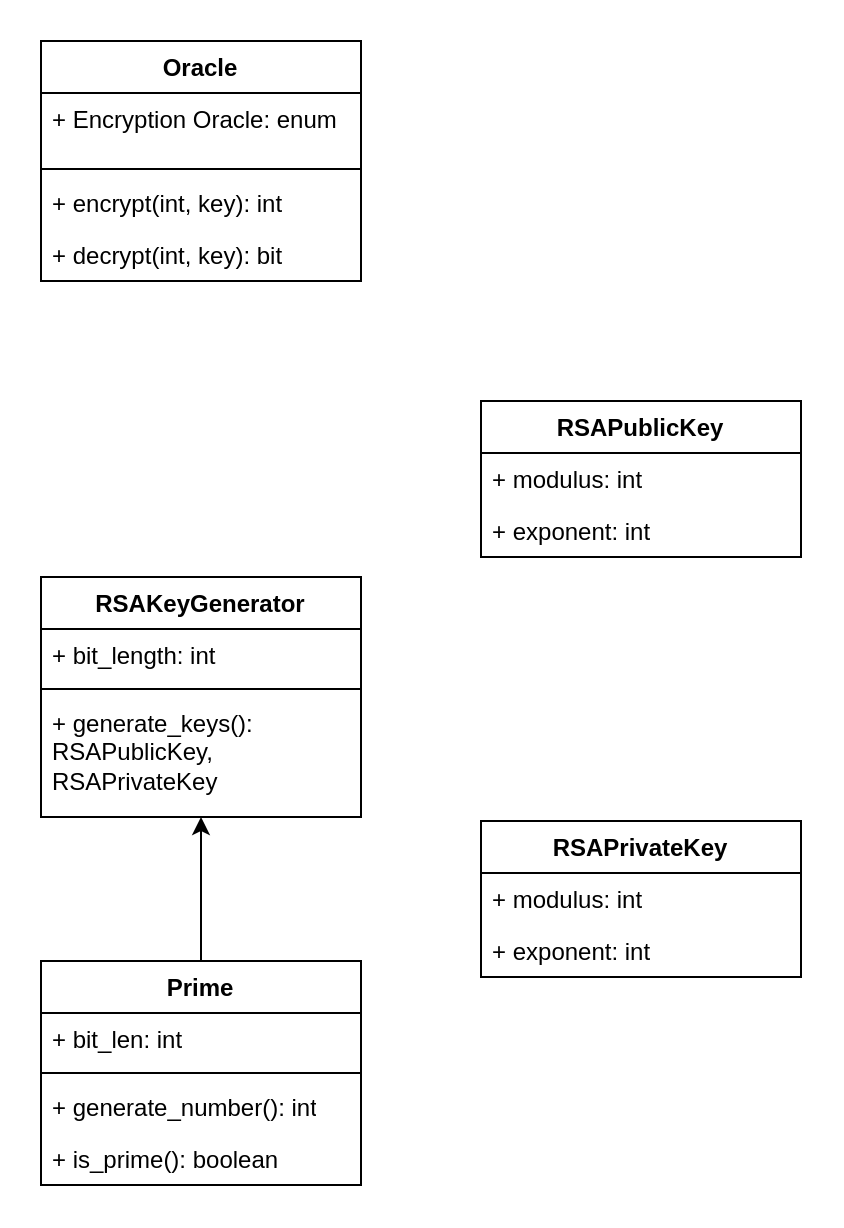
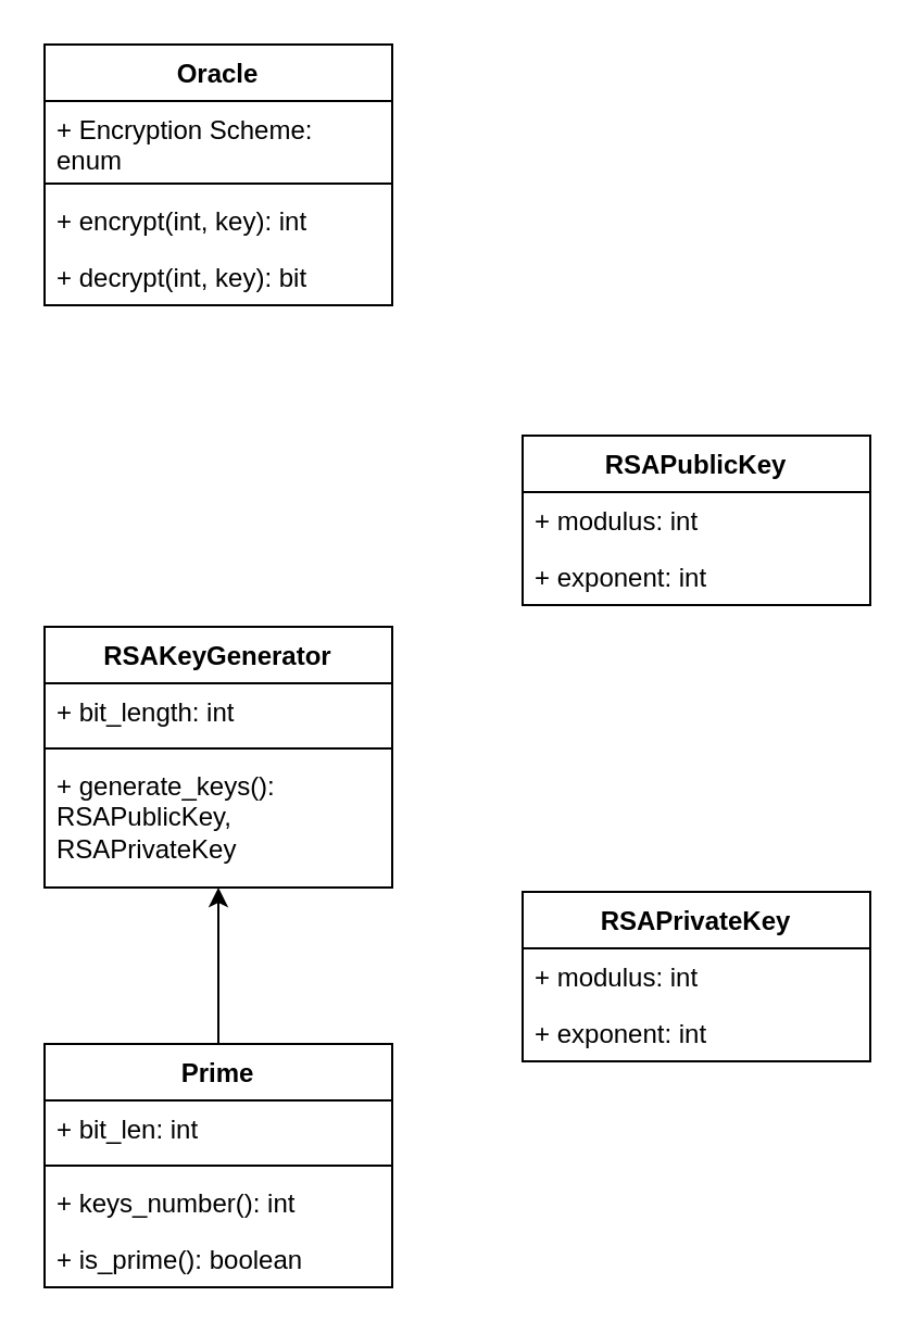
  <mxCell id="0" />
  <mxCell id="1" parent="0" />
  <mxCell id="2" value="" style="edgeStyle=orthogonalEdgeStyle;rounded=0;orthogonalLoop=1;jettySize=auto;html=1;" edge="1" parent="1" source="3" target="8"><mxGeometry relative="1" as="geometry" /></mxCell>
  <mxCell id="3" value="Prime" style="swimlane;fontStyle=1;align=center;verticalAlign=top;childLayout=stackLayout;horizontal=1;startSize=26;horizontalStack=0;resizeParent=1;resizeParentMax=0;resizeLast=0;collapsible=1;marginBottom=0;whiteSpace=wrap;html=1;" vertex="1" parent="1"><mxGeometry x="20" y="480" width="160" height="112" as="geometry" /></mxCell>
  <mxCell id="4" value="+ bit_len: int" style="text;strokeColor=none;fillColor=none;align=left;verticalAlign=top;spacingLeft=4;spacingRight=4;overflow=hidden;rotatable=0;points=[[0,0.5],[1,0.5]];portConstraint=eastwest;whiteSpace=wrap;html=1;" vertex="1" parent="3"><mxGeometry y="26" width="160" height="26" as="geometry" /></mxCell>
  <mxCell id="5" value="" style="line;strokeWidth=1;fillColor=none;align=left;verticalAlign=middle;spacingTop=-1;spacingLeft=3;spacingRight=3;rotatable=0;labelPosition=right;points=[];portConstraint=eastwest;strokeColor=inherit;" vertex="1" parent="3"><mxGeometry y="52" width="160" height="8" as="geometry" /></mxCell>
- <mxCell id="6" value="&lt;div&gt;+ generate_number(): int&lt;/div&gt;" style="text;strokeColor=none;fillColor=none;align=left;verticalAlign=top;spacingLeft=4;spacingRight=4;overflow=hidden;rotatable=0;points=[[0,0.5],[1,0.5]];portConstraint=eastwest;whiteSpace=wrap;html=1;" vertex="1" parent="3"><mxGeometry y="60" width="160" height="26" as="geometry" /></mxCell>
+ <mxCell id="6" value="&lt;div&gt;+ keys_number(): int&lt;/div&gt;" style="text;strokeColor=none;fillColor=none;align=left;verticalAlign=top;spacingLeft=4;spacingRight=4;overflow=hidden;rotatable=0;points=[[0,0.5],[1,0.5]];portConstraint=eastwest;whiteSpace=wrap;html=1;" vertex="1" parent="3"><mxGeometry y="60" width="160" height="26" as="geometry" /></mxCell>
  <mxCell id="7" value="&lt;div&gt;+ is_prime(): boolean&lt;br&gt;&lt;/div&gt;" style="text;strokeColor=none;fillColor=none;align=left;verticalAlign=top;spacingLeft=4;spacingRight=4;overflow=hidden;rotatable=0;points=[[0,0.5],[1,0.5]];portConstraint=eastwest;whiteSpace=wrap;html=1;" vertex="1" parent="3"><mxGeometry y="86" width="160" height="26" as="geometry" /></mxCell>
  <mxCell id="8" value="RSAKeyGenerator" style="swimlane;fontStyle=1;align=center;verticalAlign=top;childLayout=stackLayout;horizontal=1;startSize=26;horizontalStack=0;resizeParent=1;resizeParentMax=0;resizeLast=0;collapsible=1;marginBottom=0;whiteSpace=wrap;html=1;" vertex="1" parent="1"><mxGeometry x="20" y="288" width="160" height="120" as="geometry" /></mxCell>
  <mxCell id="9" value="+ bit_length: int" style="text;strokeColor=none;fillColor=none;align=left;verticalAlign=top;spacingLeft=4;spacingRight=4;overflow=hidden;rotatable=0;points=[[0,0.5],[1,0.5]];portConstraint=eastwest;whiteSpace=wrap;html=1;" vertex="1" parent="8"><mxGeometry y="26" width="160" height="26" as="geometry" /></mxCell>
  <mxCell id="10" value="" style="line;strokeWidth=1;fillColor=none;align=left;verticalAlign=middle;spacingTop=-1;spacingLeft=3;spacingRight=3;rotatable=0;labelPosition=right;points=[];portConstraint=eastwest;strokeColor=inherit;" vertex="1" parent="8"><mxGeometry y="52" width="160" height="8" as="geometry" /></mxCell>
  <mxCell id="11" value="&lt;div&gt;+ generate_keys(): RSAPublicKey, RSAPrivateKey&lt;br&gt;&lt;/div&gt;" style="text;strokeColor=none;fillColor=none;align=left;verticalAlign=top;spacingLeft=4;spacingRight=4;overflow=hidden;rotatable=0;points=[[0,0.5],[1,0.5]];portConstraint=eastwest;whiteSpace=wrap;html=1;" vertex="1" parent="8"><mxGeometry y="60" width="160" height="60" as="geometry" /></mxCell>
  <mxCell id="12" value="RSAPublicKey" style="swimlane;fontStyle=1;align=center;verticalAlign=top;childLayout=stackLayout;horizontal=1;startSize=26;horizontalStack=0;resizeParent=1;resizeParentMax=0;resizeLast=0;collapsible=1;marginBottom=0;whiteSpace=wrap;html=1;" vertex="1" parent="1"><mxGeometry x="240" y="200" width="160" height="78" as="geometry" /></mxCell>
  <mxCell id="13" value="+ modulus: int" style="text;strokeColor=none;fillColor=none;align=left;verticalAlign=top;spacingLeft=4;spacingRight=4;overflow=hidden;rotatable=0;points=[[0,0.5],[1,0.5]];portConstraint=eastwest;whiteSpace=wrap;html=1;" vertex="1" parent="12"><mxGeometry y="26" width="160" height="26" as="geometry" /></mxCell>
  <mxCell id="14" value="+ exponent: int" style="text;strokeColor=none;fillColor=none;align=left;verticalAlign=top;spacingLeft=4;spacingRight=4;overflow=hidden;rotatable=0;points=[[0,0.5],[1,0.5]];portConstraint=eastwest;whiteSpace=wrap;html=1;" vertex="1" parent="12"><mxGeometry y="52" width="160" height="26" as="geometry" /></mxCell>
  <mxCell id="15" value="RSAPrivateKey" style="swimlane;fontStyle=1;align=center;verticalAlign=top;childLayout=stackLayout;horizontal=1;startSize=26;horizontalStack=0;resizeParent=1;resizeParentMax=0;resizeLast=0;collapsible=1;marginBottom=0;whiteSpace=wrap;html=1;" vertex="1" parent="1"><mxGeometry x="240" y="410" width="160" height="78" as="geometry" /></mxCell>
  <mxCell id="16" value="+ modulus: int" style="text;strokeColor=none;fillColor=none;align=left;verticalAlign=top;spacingLeft=4;spacingRight=4;overflow=hidden;rotatable=0;points=[[0,0.5],[1,0.5]];portConstraint=eastwest;whiteSpace=wrap;html=1;" vertex="1" parent="15"><mxGeometry y="26" width="160" height="26" as="geometry" /></mxCell>
  <mxCell id="17" value="+ exponent: int" style="text;strokeColor=none;fillColor=none;align=left;verticalAlign=top;spacingLeft=4;spacingRight=4;overflow=hidden;rotatable=0;points=[[0,0.5],[1,0.5]];portConstraint=eastwest;whiteSpace=wrap;html=1;" vertex="1" parent="15"><mxGeometry y="52" width="160" height="26" as="geometry" /></mxCell>
  <mxCell id="18" value="Oracle" style="swimlane;fontStyle=1;align=center;verticalAlign=top;childLayout=stackLayout;horizontal=1;startSize=26;horizontalStack=0;resizeParent=1;resizeParentMax=0;resizeLast=0;collapsible=1;marginBottom=0;whiteSpace=wrap;html=1;" vertex="1" parent="1"><mxGeometry x="20" y="20" width="160" height="120" as="geometry" /></mxCell>
- <mxCell id="19" value="+ Encryption Oracle: enum" style="text;strokeColor=none;fillColor=none;align=left;verticalAlign=top;spacingLeft=4;spacingRight=4;overflow=hidden;rotatable=0;points=[[0,0.5],[1,0.5]];portConstraint=eastwest;whiteSpace=wrap;html=1;" vertex="1" parent="18"><mxGeometry y="26" width="160" height="34" as="geometry" /></mxCell>
+ <mxCell id="19" value="+ Encryption Scheme: enum" style="text;strokeColor=none;fillColor=none;align=left;verticalAlign=top;spacingLeft=4;spacingRight=4;overflow=hidden;rotatable=0;points=[[0,0.5],[1,0.5]];portConstraint=eastwest;whiteSpace=wrap;html=1;" vertex="1" parent="18"><mxGeometry y="26" width="160" height="34" as="geometry" /></mxCell>
  <mxCell id="20" value="" style="line;strokeWidth=1;fillColor=none;align=left;verticalAlign=middle;spacingTop=-1;spacingLeft=3;spacingRight=3;rotatable=0;labelPosition=right;points=[];portConstraint=eastwest;strokeColor=inherit;" vertex="1" parent="18"><mxGeometry y="60" width="160" height="8" as="geometry" /></mxCell>
  <mxCell id="21" value="&lt;div&gt;+ encrypt(int, key): int&lt;br&gt;&lt;/div&gt;" style="text;strokeColor=none;fillColor=none;align=left;verticalAlign=top;spacingLeft=4;spacingRight=4;overflow=hidden;rotatable=0;points=[[0,0.5],[1,0.5]];portConstraint=eastwest;whiteSpace=wrap;html=1;" vertex="1" parent="18"><mxGeometry y="68" width="160" height="26" as="geometry" /></mxCell>
  <mxCell id="22" value="&lt;div&gt;+ decrypt(int, key): bit&lt;br&gt;&lt;/div&gt;" style="text;strokeColor=none;fillColor=none;align=left;verticalAlign=top;spacingLeft=4;spacingRight=4;overflow=hidden;rotatable=0;points=[[0,0.5],[1,0.5]];portConstraint=eastwest;whiteSpace=wrap;html=1;" vertex="1" parent="18"><mxGeometry y="94" width="160" height="26" as="geometry" /></mxCell>
